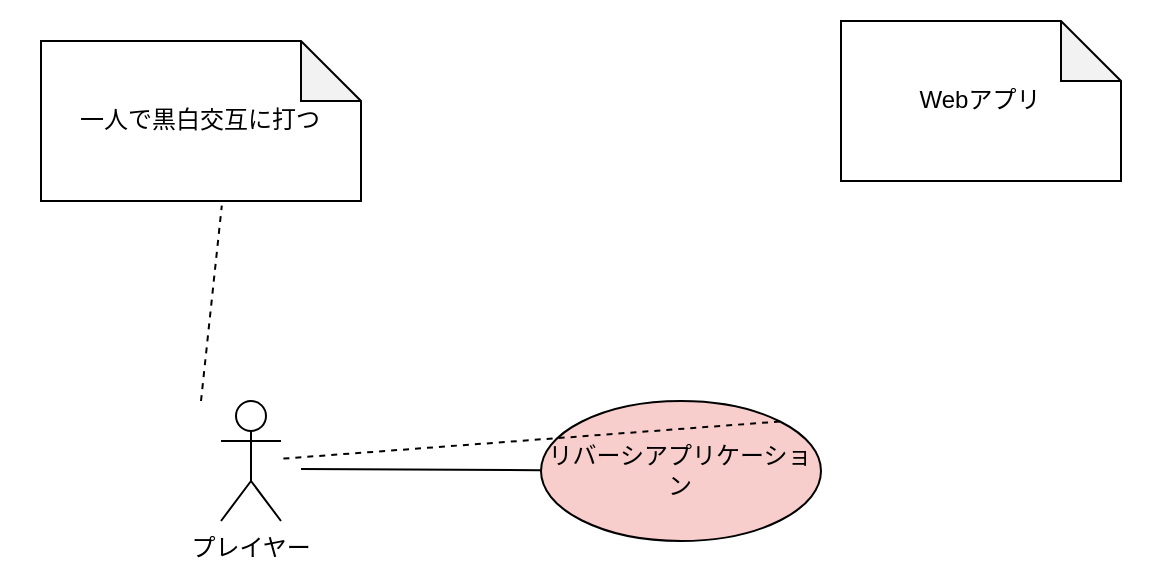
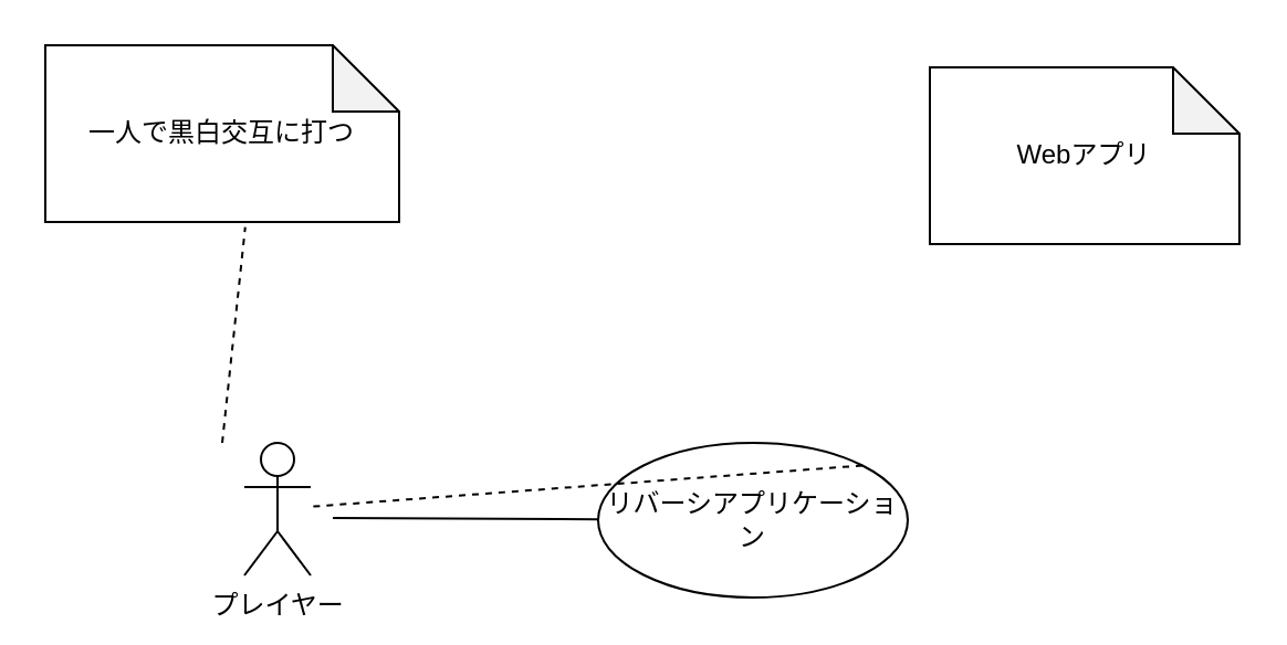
  <mxCell id="0" />
  <mxCell id="1" parent="0" />
  <mxCell id="2" value="Text" style="text;strokeColor=none;align=center;fillColor=none;html=1;verticalAlign=middle;whiteSpace=wrap;rounded=0;" parent="1" vertex="1"><mxGeometry x="310" y="220" width="60" height="30" as="geometry" /></mxCell>
- <mxCell id="3" value="リバーシアプリケーション" style="ellipse;whiteSpace=wrap;html=1;fillColor=#f8cecc;" vertex="1" parent="1"><mxGeometry x="270" y="200" width="140" height="70" as="geometry" /></mxCell>
+ <mxCell id="3" value="リバーシアプリケーション" style="ellipse;whiteSpace=wrap;html=1;" vertex="1" parent="1"><mxGeometry x="270" y="200" width="140" height="70" as="geometry" /></mxCell>
  <mxCell id="4" value="プレイヤー" style="shape=umlActor;verticalLabelPosition=bottom;verticalAlign=top;html=1;" vertex="1" parent="1"><mxGeometry x="110" y="200" width="30" height="60" as="geometry" /></mxCell>
  <mxCell id="5" value="" style="endArrow=none;html=1;" edge="1" parent="1" target="3"><mxGeometry relative="1" as="geometry"><mxPoint x="150" y="234" as="sourcePoint" /><mxPoint x="270" y="244" as="targetPoint" /></mxGeometry></mxCell>
- <mxCell id="6" value="Webアプリ" style="shape=note;whiteSpace=wrap;html=1;backgroundOutline=1;darkOpacity=0.05;" vertex="1" parent="1"><mxGeometry x="420" y="10" width="140" height="80" as="geometry" /></mxCell>
+ <mxCell id="6" value="Webアプリ" style="shape=note;whiteSpace=wrap;html=1;backgroundOutline=1;darkOpacity=0.05;" vertex="1" parent="1"><mxGeometry x="420" y="30" width="140" height="80" as="geometry" /></mxCell>
  <mxCell id="7" value="" style="endArrow=none;dashed=1;html=1;exitX=1;exitY=0;exitDx=0;exitDy=0;" edge="1" parent="1" source="3" target="4"><mxGeometry width="50" height="50" relative="1" as="geometry"><mxPoint x="410" y="180" as="sourcePoint" /><mxPoint x="460" y="130" as="targetPoint" /></mxGeometry></mxCell>
  <mxCell id="8" value="一人で黒白交互に打つ" style="shape=note;whiteSpace=wrap;html=1;backgroundOutline=1;darkOpacity=0.05;" vertex="1" parent="1"><mxGeometry x="20" y="20" width="160" height="80" as="geometry" /></mxCell>
  <mxCell id="9" value="" style="endArrow=none;dashed=1;html=1;entryX=0.565;entryY=1.029;entryDx=0;entryDy=0;entryPerimeter=0;" edge="1" parent="1" target="8"><mxGeometry width="50" height="50" relative="1" as="geometry"><mxPoint x="100" y="200" as="sourcePoint" /><mxPoint x="65" y="120" as="targetPoint" /></mxGeometry></mxCell>
